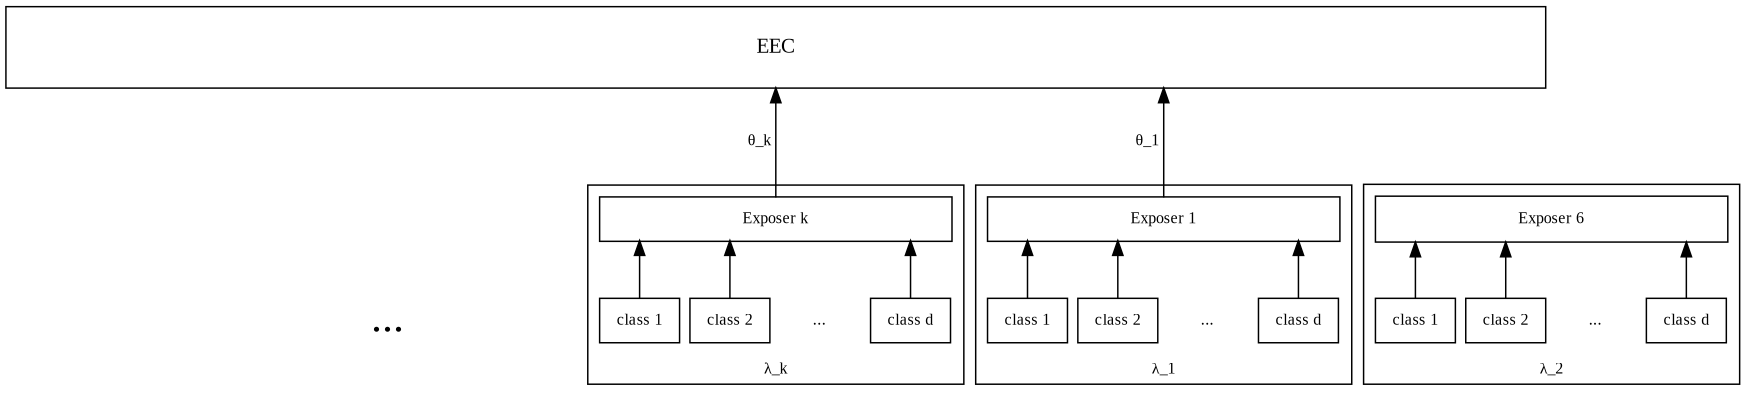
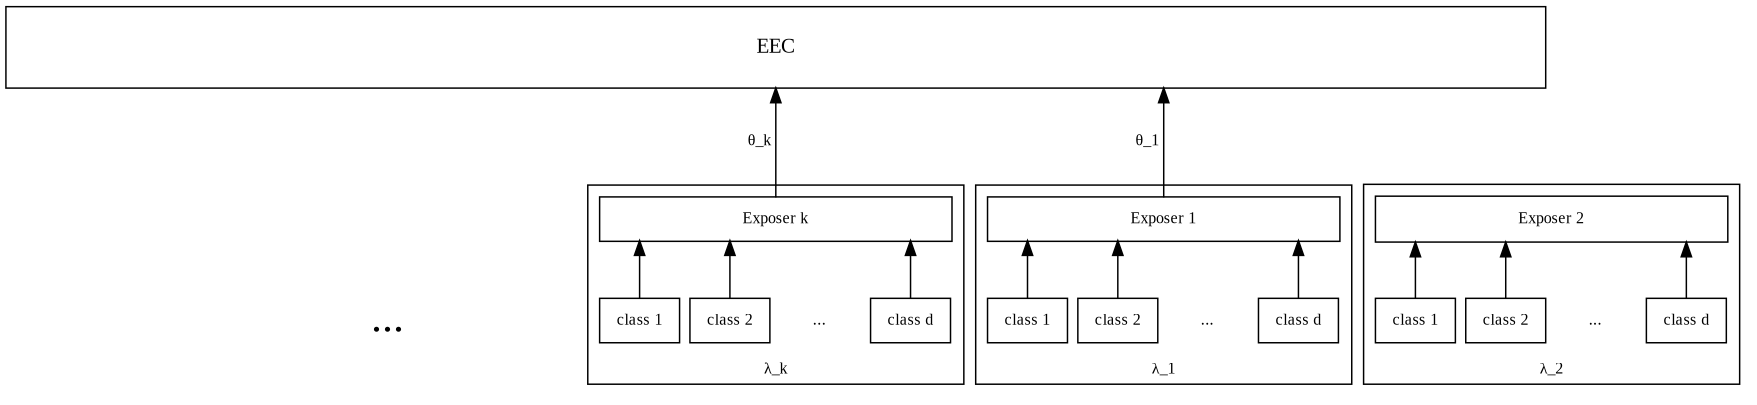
  digraph {
    compound=true
    fontname="Liberation Serif"
    fontsize=11
    nodesep=0.1
    rankdir=BT
    splines=ortho
    node [fontname="Liberation Serif" fontsize=11 margin=0 shape=record]
    edge [fontname="Liberation Serif" fontsize=11 minlen=1]
    n1 [height=.4 label="Exposer 1" width=3.3]
    n2 [height=.4 label="class d"]
    n3 [color=white height=.4 label="..."]
    n4 [height=.4 label="class 2"]
    n5 [height=.4 label="class 1"]
-   n6 [height=.4 label="Exposer 6" width=3.3]
+   n6 [height=.4 label="Exposer 2" width=3.3]
    n7 [height=.4 label="class d"]
    n8 [color=white height=.4 label="..."]
    n9 [height=.4 label="class 2"]
    n10 [height=.4 label="class 1"]
    c4 [height=.4 style=invis width=3.3]
    n12 [color=white fontsize=30 height=.4 label="..."]
    n13 [height=.4 label="Exposer k" width=3.3]
    n14 [height=.4 label="class d"]
    n15 [color=white height=.4 label="..."]
    n16 [height=.4 label="class 2"]
    n17 [height=.4 label="class 1"]
    n18 [fontsize=14 height=.75 label=EEC width=14.45]
    subgraph cluster_1 {
      group=g1
      label="λ_1"
      rank=same
      n1
      n2
      n3
      n4
      n5
    }
    subgraph cluster_2 {
      group=g1
      label="λ_2"
      rank=same
      n6
      n7
      n8
      n9
      n10
    }
    subgraph cluster_3 {
      color=white
      group=g1
      label=" "
      rank=same
      c4
      n12
    }
    subgraph cluster_4 {
      group=g1
      label="λ_k"
      rank=same
      n13
      n14
      n15
      n16
      n17
    }
    n1 -> n18 [minlen=2 xlabel="θ_1 "]
    n2 -> n1
    n3 -> n1 [style=invis]
    n4 -> n1
    n5 -> n1
    n7 -> n6
    n8 -> n6 [style=invis]
    n9 -> n6
    n10 -> n6
    c4 -> n18 [minlen=2 style=invis]
    n12 -> c4 [style=invis]
    n13 -> n18 [minlen=2 xlabel="θ_k "]
    n14 -> n13
    n15 -> n13 [style=invis]
    n16 -> n13
    n17 -> n13
  }
